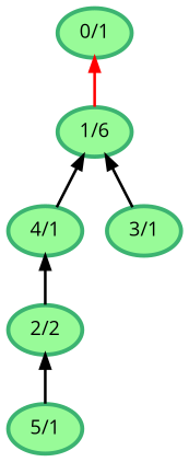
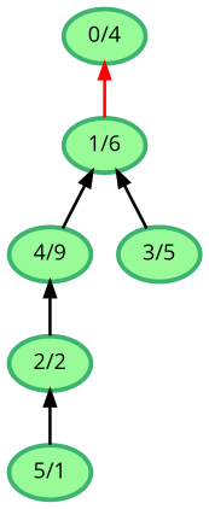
  digraph {
    fontname="Open Sans"
    rankdir=BT
    node [color=mediumseagreen fillcolor=palegreen fontname="Open Sans" penwidth=3 style=filled]
    edge [fontname="Open Sans" penwidth=2]
-   n1 [label="0/1"]
+   n1 [label="0/4"]
    n2 [label="1/6"]
    n3 [label="2/2"]
-   n4 [label="4/1"]
-   n5 [label="3/1"]
+   n4 [label="4/9"]
+   n5 [label="3/5"]
    n6 [label="5/1"]
    n2 -> n1 [color=red]
    n3 -> n4
    n4 -> n2
    n5 -> n2
    n6 -> n3
  }
